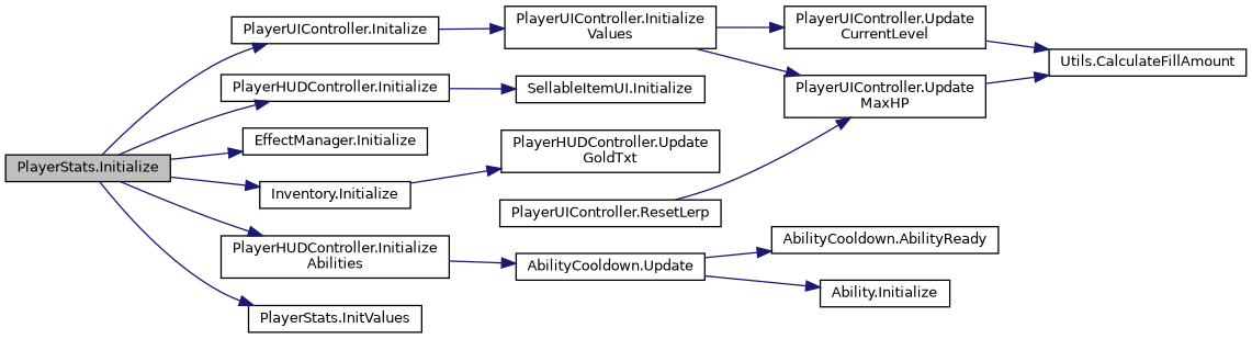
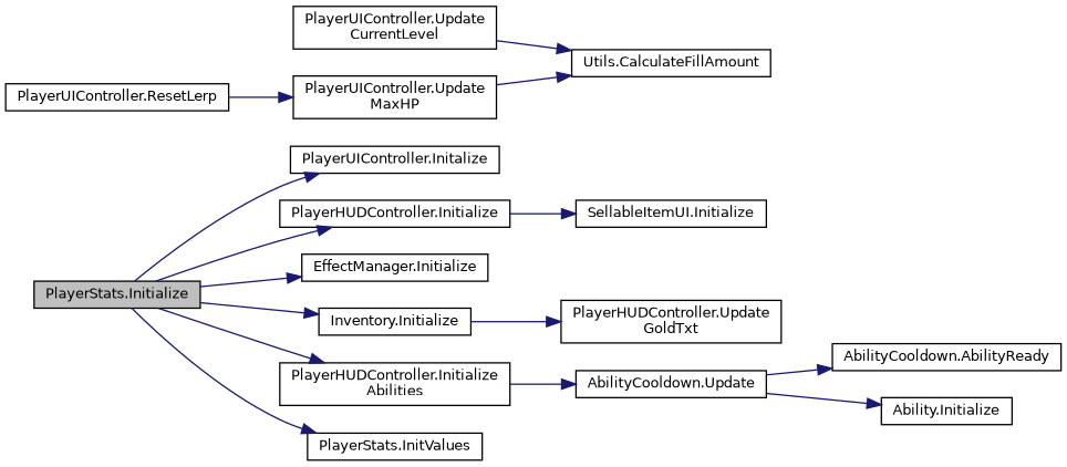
  digraph {
    rankdir=LR
    node [color=black fillcolor=white fontname=Helvetica fontsize=10 shape=record style=filled]
    edge [color=midnightblue fontname=Helvetica fontsize=10 labelfontname=Helvetica labelfontsize=10 style=solid]
    n1 [fillcolor=grey75 fontcolor=black height=0.2 label="PlayerStats.Initialize" width=0.4]
    n2 [height=0.2 label="PlayerUIController.Initalize" width=0.4]
    n3 [height=0.2 label="PlayerHUDController.Initialize" width=0.4]
    n4 [height=0.2 label="EffectManager.Initialize" width=0.4]
    n5 [height=0.2 label="Inventory.Initialize" width=0.4]
    n6 [height=0.2 label="PlayerHUDController.Initialize\lAbilities" width=0.4]
    n7 [height=0.2 label="PlayerStats.InitValues" width=0.4]
-   n8 [height=0.2 label="PlayerUIController.Initialize\lValues" width=0.4]
    n9 [height=0.2 label="SellableItemUI.Initialize" width=0.4]
    n10 [height=0.2 label="PlayerHUDController.Update\lGoldTxt" width=0.4]
    n11 [height=0.2 label="AbilityCooldown.Update" width=0.4]
    n12 [height=0.2 label="PlayerUIController.Update\lCurrentLevel" width=0.4]
    n13 [height=0.2 label="PlayerUIController.Update\lMaxHP" width=0.4]
    n14 [height=0.2 label="Utils.CalculateFillAmount" width=0.4]
    n15 [height=0.2 label="PlayerUIController.ResetLerp" width=0.4]
    n16 [height=0.2 label="AbilityCooldown.AbilityReady" width=0.4]
    n17 [height=0.2 label="Ability.Initialize" width=0.4]
    n1 -> n2
    n1 -> n3
    n1 -> n4
    n1 -> n5
    n1 -> n6
    n1 -> n7
-   n2 -> n8
    n3 -> n9
    n5 -> n10
    n6 -> n11
-   n8 -> n12
-   n8 -> n13
    n11 -> n16
    n11 -> n17
    n12 -> n14
    n13 -> n14
    n15 -> n13
  }
